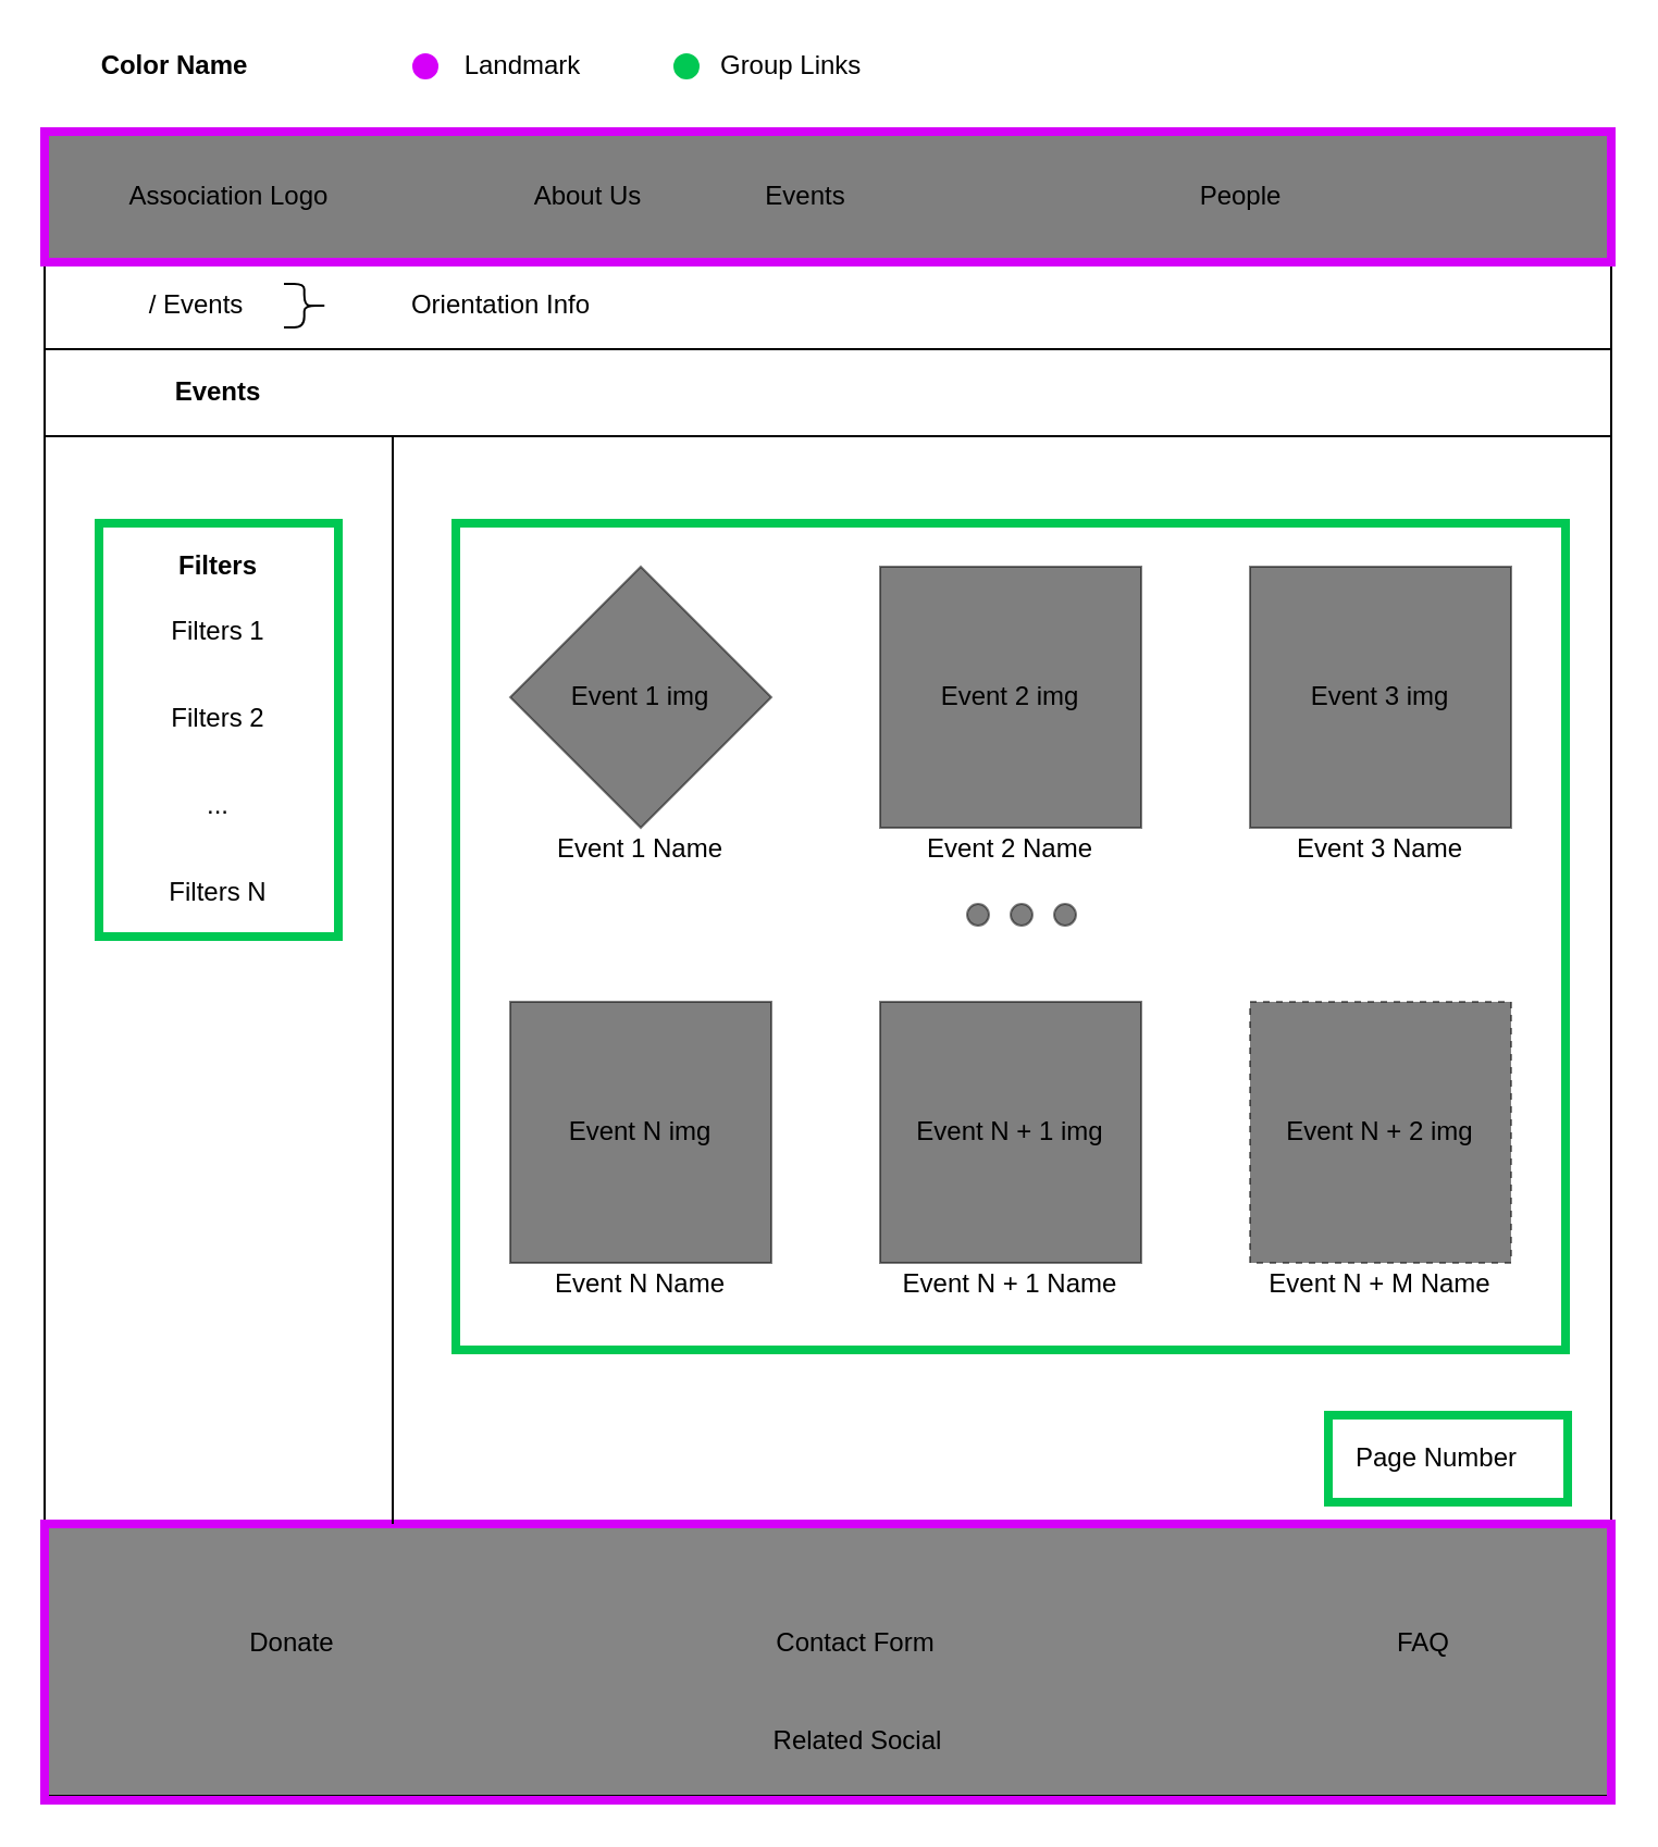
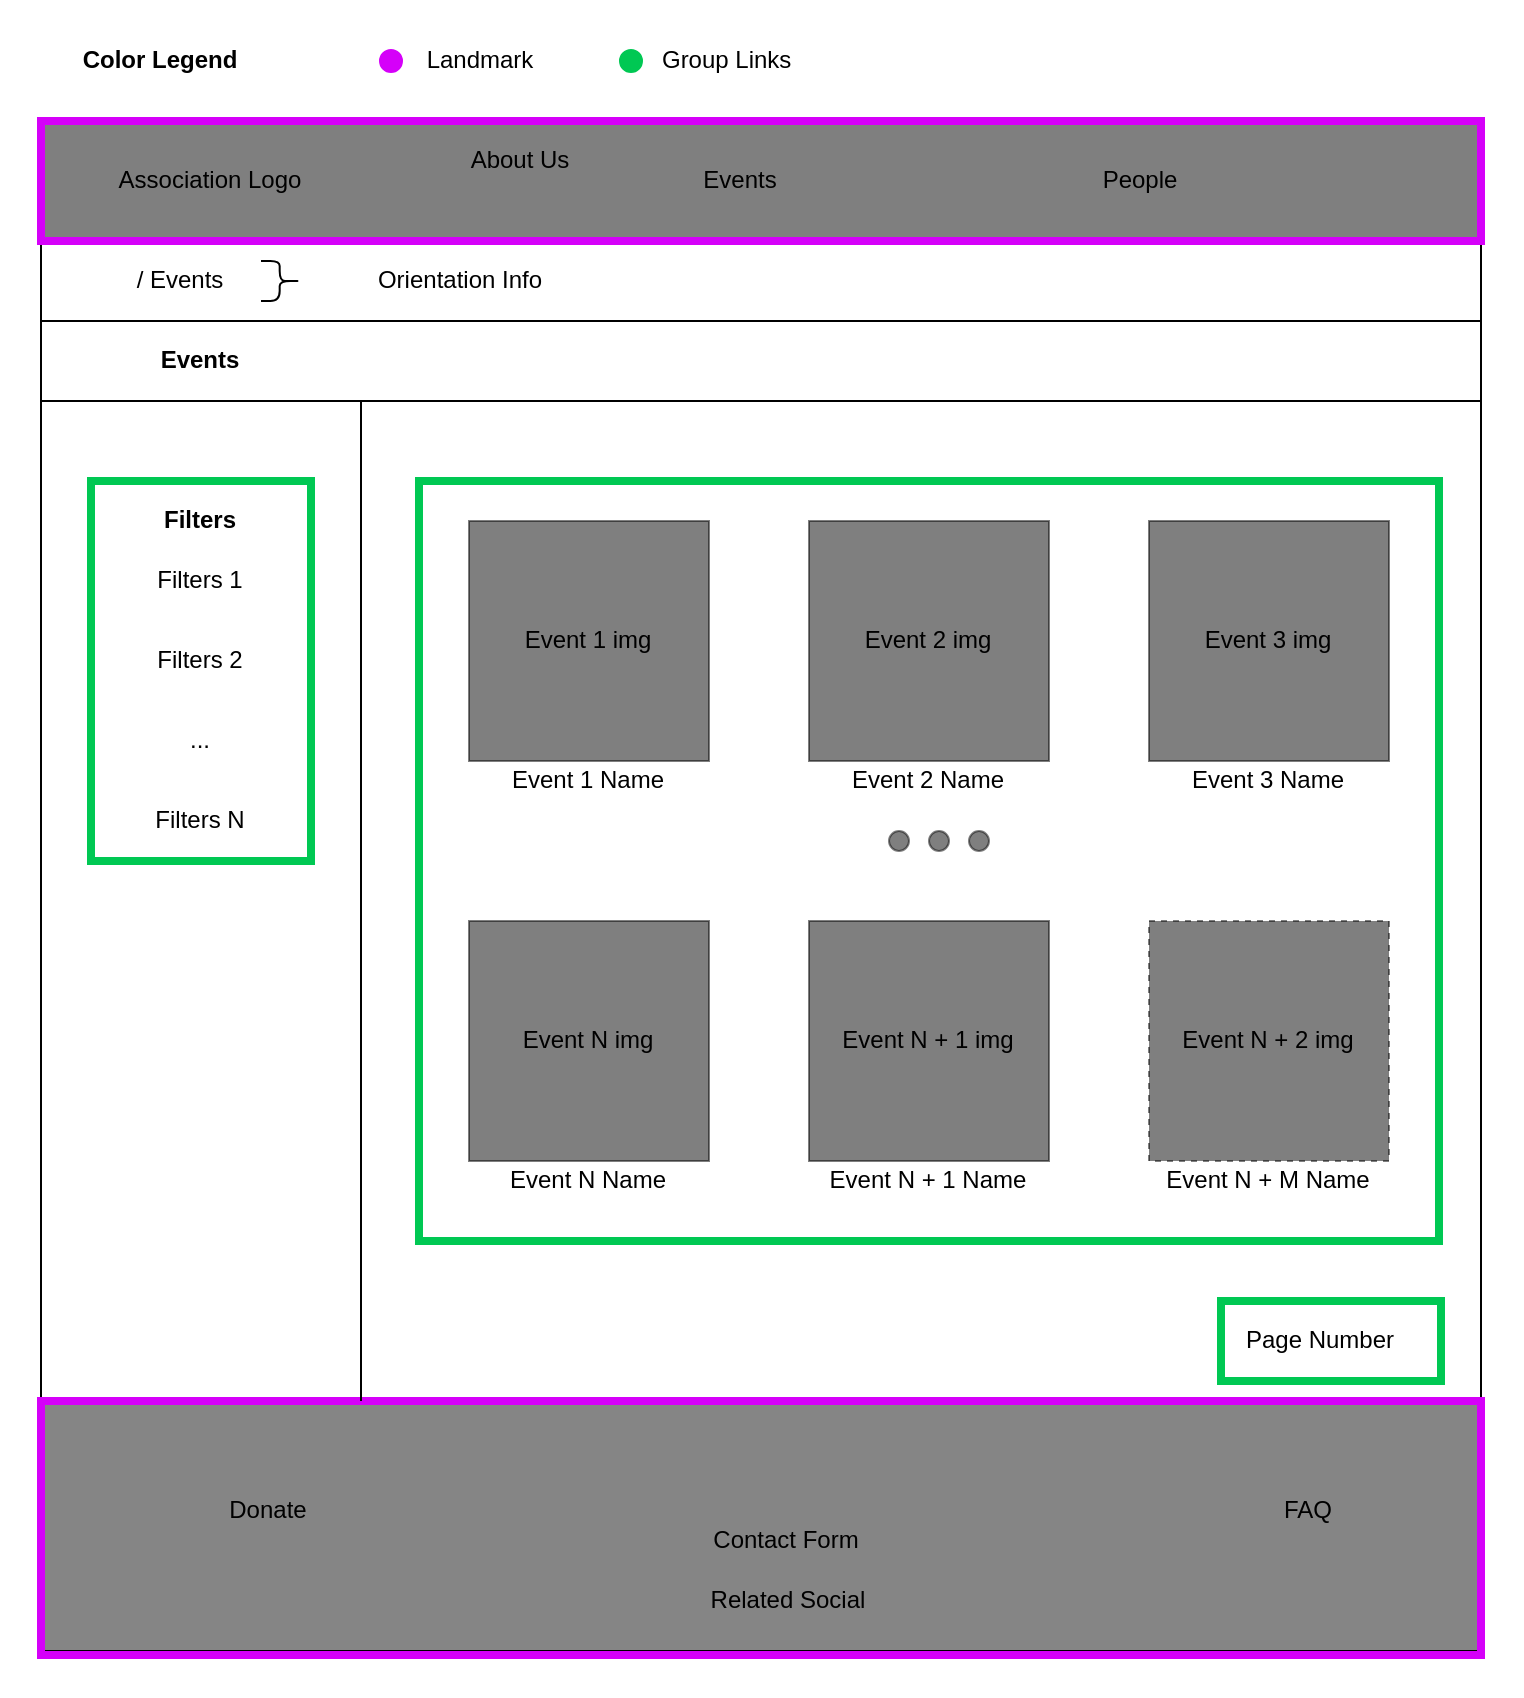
  <mxCell id="0" />
  <mxCell id="1" parent="0" />
  <mxCell id="2" value="&lt;span style=&quot;font-weight: normal&quot;&gt;&lt;font color=&quot;#000000&quot;&gt;&amp;nbsp; Group Links&lt;/font&gt;&lt;/span&gt;" style="text;html=1;strokeColor=none;fillColor=none;align=center;verticalAlign=middle;whiteSpace=wrap;rounded=0;fontColor=#00C853;fontStyle=1" parent="1" vertex="1"><mxGeometry x="300" width="120" height="20" as="geometry" y="20" /></mxCell>
  <mxCell id="3" value="" style="rounded=0;whiteSpace=wrap;html=1;fillColor=none;strokeColor=#00C853;strokeWidth=4;" parent="1" vertex="1"><mxGeometry x="209" y="240" width="510" height="380" as="geometry" /></mxCell>
  <mxCell id="4" value="" style="rounded=0;whiteSpace=wrap;html=1;fillColor=#000000;gradientColor=none;opacity=50;" parent="1" vertex="1"><mxGeometry x="20" y="60" width="720" height="60" as="geometry" /></mxCell>
  <mxCell id="5" value="Association Logo" style="text;html=1;strokeColor=none;fillColor=none;align=center;verticalAlign=middle;whiteSpace=wrap;rounded=0;" parent="1" vertex="1"><mxGeometry x="40" y="80" width="130" height="20" as="geometry" /></mxCell>
- <mxCell id="6" value="About Us" style="text;html=1;strokeColor=none;fillColor=none;align=center;verticalAlign=middle;whiteSpace=wrap;rounded=0;" parent="1" vertex="1"><mxGeometry x="220" y="80" width="100" height="20" as="geometry" /></mxCell>
+ <mxCell id="6" value="About Us" style="text;html=1;strokeColor=none;fillColor=none;align=center;verticalAlign=middle;whiteSpace=wrap;rounded=0;" parent="1" vertex="1"><mxGeometry x="210" y="70" width="100" height="20" as="geometry" /></mxCell>
  <mxCell id="7" value="Events" style="text;html=1;strokeColor=none;fillColor=none;align=center;verticalAlign=middle;whiteSpace=wrap;rounded=0;" parent="1" vertex="1"><mxGeometry x="320" y="80" width="100" height="20" as="geometry" /></mxCell>
  <mxCell id="8" value="People" style="text;html=1;strokeColor=none;fillColor=none;align=center;verticalAlign=middle;whiteSpace=wrap;rounded=0;" parent="1" vertex="1"><mxGeometry x="520" y="80" width="100" height="20" as="geometry" /></mxCell>
  <mxCell id="9" value="&lt;span style=&quot;font-weight: normal&quot;&gt;&lt;font color=&quot;#000000&quot;&gt;Landmark&lt;/font&gt;&lt;/span&gt;" style="text;html=1;strokeColor=none;fillColor=none;align=center;verticalAlign=middle;whiteSpace=wrap;rounded=0;fontColor=#00C853;fontStyle=1" parent="1" vertex="1"><mxGeometry x="180" width="120" height="20" as="geometry" y="20" /></mxCell>
  <mxCell id="10" value="" style="rounded=0;whiteSpace=wrap;html=1;fillColor=#858585;gradientColor=none;" parent="1" vertex="1"><mxGeometry x="20" y="700" width="720" height="125" as="geometry" /></mxCell>
  <mxCell id="11" value="Related Social" style="text;html=1;strokeColor=none;fillColor=none;align=center;verticalAlign=middle;whiteSpace=wrap;rounded=0;" parent="1" vertex="1"><mxGeometry x="329" y="790" width="130" height="20" as="geometry" /></mxCell>
- <mxCell id="12" value="Contact Form" style="text;html=1;strokeColor=none;fillColor=none;align=center;verticalAlign=middle;whiteSpace=wrap;rounded=0;" parent="1" vertex="1"><mxGeometry x="328" y="745" width="130" height="20" as="geometry" /></mxCell>
+ <mxCell id="12" value="Contact Form" style="text;html=1;strokeColor=none;fillColor=none;align=center;verticalAlign=middle;whiteSpace=wrap;rounded=0;" parent="1" vertex="1"><mxGeometry x="328" y="760" width="130" height="20" as="geometry" /></mxCell>
  <mxCell id="13" value="FAQ" style="text;html=1;strokeColor=none;fillColor=none;align=center;verticalAlign=middle;whiteSpace=wrap;rounded=0;" parent="1" vertex="1"><mxGeometry x="589" y="745" width="130" height="20" as="geometry" /></mxCell>
  <mxCell id="14" value="Donate" style="text;html=1;strokeColor=none;fillColor=none;align=center;verticalAlign=middle;whiteSpace=wrap;rounded=0;" parent="1" vertex="1"><mxGeometry x="69" y="745" width="130" height="20" as="geometry" /></mxCell>
  <mxCell id="15" value="" style="endArrow=none;html=1;entryX=0;entryY=1;entryDx=0;entryDy=0;exitX=0;exitY=0;exitDx=0;exitDy=0;" parent="1" source="10" target="4" edge="1"><mxGeometry width="50" height="50" relative="1" as="geometry"><mxPoint x="20" y="300" as="sourcePoint" /><mxPoint x="80" y="160" as="targetPoint" /></mxGeometry></mxCell>
  <mxCell id="16" value="" style="endArrow=none;html=1;entryX=0;entryY=1;entryDx=0;entryDy=0;exitX=1;exitY=0;exitDx=0;exitDy=0;" parent="1" source="18" edge="1"><mxGeometry width="50" height="50" relative="1" as="geometry"><mxPoint x="740" y="540" as="sourcePoint" /><mxPoint x="740" y="120" as="targetPoint" /></mxGeometry></mxCell>
  <mxCell id="17" value="" style="rounded=0;whiteSpace=wrap;html=1;fillColor=none;strokeColor=#D500F9;strokeWidth=4;" parent="1" vertex="1"><mxGeometry x="20" y="60" width="720" height="60" as="geometry" /></mxCell>
  <mxCell id="18" value="" style="rounded=0;whiteSpace=wrap;html=1;fillColor=none;strokeColor=#D500F9;strokeWidth=4;" parent="1" vertex="1"><mxGeometry x="20" y="700" width="720" height="127" as="geometry" /></mxCell>
  <mxCell id="19" value="" style="endArrow=none;html=1;fontColor=#FF5131;" parent="1" edge="1"><mxGeometry width="50" height="50" relative="1" as="geometry"><mxPoint x="20" y="160" as="sourcePoint" /><mxPoint x="740" y="160" as="targetPoint" /></mxGeometry></mxCell>
  <mxCell id="20" value="/ Events" style="text;html=1;strokeColor=none;fillColor=none;align=center;verticalAlign=middle;whiteSpace=wrap;rounded=0;fontColor=#000000;opacity=50;" parent="1" vertex="1"><mxGeometry x="40" y="130" width="100" height="20" as="geometry" /></mxCell>
  <mxCell id="21" value="Events" style="text;html=1;strokeColor=none;fillColor=none;align=center;verticalAlign=middle;whiteSpace=wrap;rounded=0;fontColor=#000000;opacity=50;fontStyle=1" parent="1" vertex="1"><mxGeometry x="20" y="170" width="160" height="20" as="geometry" /></mxCell>
  <mxCell id="22" value="" style="shape=curlyBracket;whiteSpace=wrap;html=1;rounded=1;strokeColor=#000000;strokeWidth=1;fillColor=#000000;gradientColor=none;fontColor=#000000;rotation=-180;size=0.533;" parent="1" vertex="1"><mxGeometry x="130" y="130" width="20" height="20" as="geometry" /></mxCell>
  <mxCell id="23" value="Orientation Info" style="text;html=1;strokeColor=none;fillColor=none;align=center;verticalAlign=middle;whiteSpace=wrap;rounded=0;fontColor=#000000;opacity=50;" parent="1" vertex="1"><mxGeometry x="160" y="130" width="140" height="20" as="geometry" /></mxCell>
  <mxCell id="24" value="" style="endArrow=none;html=1;fontColor=#FF5131;" parent="1" edge="1"><mxGeometry width="50" height="50" relative="1" as="geometry"><mxPoint x="20" y="200" as="sourcePoint" /><mxPoint x="740" y="200" as="targetPoint" /></mxGeometry></mxCell>
  <mxCell id="25" value="Event 2 img" style="rounded=0;whiteSpace=wrap;html=1;strokeColor=#000000;strokeWidth=1;fillColor=#000000;gradientColor=none;fontColor=#000000;opacity=50;" parent="1" vertex="1"><mxGeometry x="404" y="260" width="120" height="120" as="geometry" /></mxCell>
  <mxCell id="26" value="Event 3 img" style="rounded=0;whiteSpace=wrap;html=1;strokeColor=#000000;strokeWidth=1;fillColor=#000000;gradientColor=none;fontColor=#000000;opacity=50;" parent="1" vertex="1"><mxGeometry x="574" y="260" width="120" height="120" as="geometry" /></mxCell>
  <mxCell id="27" value="Event N + 1 img" style="rounded=0;whiteSpace=wrap;html=1;strokeColor=#000000;strokeWidth=1;fillColor=#000000;gradientColor=none;fontColor=#000000;opacity=50;" parent="1" vertex="1"><mxGeometry x="404" y="460" width="120" height="120" as="geometry" /></mxCell>
  <mxCell id="28" value="" style="ellipse;whiteSpace=wrap;html=1;aspect=fixed;strokeColor=#000000;strokeWidth=1;fillColor=#000000;gradientColor=none;fontColor=#000000;opacity=50;" parent="1" vertex="1"><mxGeometry x="444" y="415" width="10" height="10" as="geometry" /></mxCell>
  <mxCell id="29" value="" style="ellipse;whiteSpace=wrap;html=1;aspect=fixed;strokeColor=#000000;strokeWidth=1;fillColor=#000000;gradientColor=none;fontColor=#000000;opacity=50;" parent="1" vertex="1"><mxGeometry x="464" y="415" width="10" height="10" as="geometry" /></mxCell>
  <mxCell id="30" value="" style="ellipse;whiteSpace=wrap;html=1;aspect=fixed;strokeColor=#000000;strokeWidth=1;fillColor=#000000;gradientColor=none;fontColor=#000000;opacity=50;" parent="1" vertex="1"><mxGeometry x="484" y="415" width="10" height="10" as="geometry" /></mxCell>
  <mxCell id="31" value="Event N + 2 img" style="rounded=0;whiteSpace=wrap;html=1;strokeColor=#000000;strokeWidth=1;fillColor=#000000;gradientColor=none;fontColor=#000000;opacity=50;dashed=1;" parent="1" vertex="1"><mxGeometry x="574" y="460" width="120" height="120" as="geometry" /></mxCell>
  <mxCell id="32" value="Page Number" style="text;html=1;strokeColor=none;fillColor=none;align=center;verticalAlign=middle;whiteSpace=wrap;rounded=0;fontColor=#000000;opacity=50;" parent="1" vertex="1"><mxGeometry x="620" y="660" width="80" height="20" as="geometry" /></mxCell>
  <mxCell id="33" value="" style="rounded=0;whiteSpace=wrap;html=1;fillColor=none;strokeColor=#00C853;strokeWidth=4;" parent="1" vertex="1"><mxGeometry x="610" y="650" width="110" height="40" as="geometry" /></mxCell>
- <mxCell id="34" value="Color Name" style="text;html=1;strokeColor=none;fillColor=none;align=center;verticalAlign=middle;whiteSpace=wrap;rounded=0;fontColor=#000000;opacity=50;fontStyle=1" parent="1" vertex="1"><mxGeometry x="20" width="120" height="20" as="geometry" y="20" /></mxCell>
+ <mxCell id="34" value="Color Legend" style="text;html=1;strokeColor=none;fillColor=none;align=center;verticalAlign=middle;whiteSpace=wrap;rounded=0;fontColor=#000000;opacity=50;fontStyle=1" parent="1" vertex="1"><mxGeometry x="20" width="120" height="20" as="geometry" y="20" /></mxCell>
  <mxCell id="35" value="" style="ellipse;whiteSpace=wrap;html=1;aspect=fixed;strokeColor=#D500F9;strokeWidth=2;fillColor=#d500f9;gradientColor=none;fontColor=#000000;align=center;" parent="1" vertex="1"><mxGeometry x="190" y="25" width="10" height="10" as="geometry" /></mxCell>
  <mxCell id="36" value="" style="ellipse;whiteSpace=wrap;html=1;aspect=fixed;strokeColor=#00C853;strokeWidth=2;fillColor=#00C853;gradientColor=none;fontColor=#000000;align=center;" parent="1" vertex="1"><mxGeometry x="310" y="25" width="10" height="10" as="geometry" /></mxCell>
- <mxCell id="37" value="Event 1 img" style="rhombus;whiteSpace=wrap;html=1;strokeColor=#000000;strokeWidth=1;fillColor=#000000;gradientColor=none;fontColor=#000000;opacity=50;" parent="1" vertex="1"><mxGeometry x="234" y="260" width="120" height="120" as="geometry" /></mxCell>
+ <mxCell id="37" value="Event 1 img" style="rounded=0;whiteSpace=wrap;html=1;strokeColor=#000000;strokeWidth=1;fillColor=#000000;gradientColor=none;fontColor=#000000;opacity=50;" parent="1" vertex="1"><mxGeometry x="234" y="260" width="120" height="120" as="geometry" /></mxCell>
  <mxCell id="38" value="Event N img" style="rounded=0;whiteSpace=wrap;html=1;strokeColor=#000000;strokeWidth=1;fillColor=#000000;gradientColor=none;fontColor=#000000;opacity=50;" parent="1" vertex="1"><mxGeometry x="234" y="460" width="120" height="120" as="geometry" /></mxCell>
  <mxCell id="39" value="Event 1 Name" style="text;html=1;strokeColor=none;fillColor=none;align=center;verticalAlign=middle;whiteSpace=wrap;rounded=0;" vertex="1" parent="1"><mxGeometry x="234" y="380" width="120" height="20" as="geometry" /></mxCell>
  <mxCell id="40" value="Event 2 Name" style="text;html=1;strokeColor=none;fillColor=none;align=center;verticalAlign=middle;whiteSpace=wrap;rounded=0;" vertex="1" parent="1"><mxGeometry x="404" y="380" width="120" height="20" as="geometry" /></mxCell>
  <mxCell id="41" value="Event 3 Name" style="text;html=1;strokeColor=none;fillColor=none;align=center;verticalAlign=middle;whiteSpace=wrap;rounded=0;" vertex="1" parent="1"><mxGeometry x="574" y="380" width="120" height="20" as="geometry" /></mxCell>
  <mxCell id="42" value="Event N Name" style="text;html=1;strokeColor=none;fillColor=none;align=center;verticalAlign=middle;whiteSpace=wrap;rounded=0;" vertex="1" parent="1"><mxGeometry x="234" y="580" width="120" height="20" as="geometry" /></mxCell>
  <mxCell id="43" value="Event N + 1 Name" style="text;html=1;strokeColor=none;fillColor=none;align=center;verticalAlign=middle;whiteSpace=wrap;rounded=0;" vertex="1" parent="1"><mxGeometry x="404" y="580" width="120" height="20" as="geometry" /></mxCell>
  <mxCell id="44" value="Event N + M Name" style="text;html=1;strokeColor=none;fillColor=none;align=center;verticalAlign=middle;whiteSpace=wrap;rounded=0;" vertex="1" parent="1"><mxGeometry x="574" y="580" width="120" height="20" as="geometry" /></mxCell>
  <mxCell id="45" value="" style="endArrow=none;html=1;" edge="1" parent="1"><mxGeometry width="50" height="50" relative="1" as="geometry"><mxPoint x="180" y="700" as="sourcePoint" /><mxPoint x="180" y="200" as="targetPoint" /></mxGeometry></mxCell>
  <mxCell id="46" value="Filters" style="text;html=1;strokeColor=none;fillColor=none;align=center;verticalAlign=middle;whiteSpace=wrap;rounded=0;fontColor=#000000;opacity=50;fontStyle=1" vertex="1" parent="1"><mxGeometry x="20" y="250" width="160" height="20" as="geometry" /></mxCell>
  <mxCell id="47" value="&lt;span style=&quot;font-weight: normal&quot;&gt;Filters 1&lt;/span&gt;" style="text;html=1;strokeColor=none;fillColor=none;align=center;verticalAlign=middle;whiteSpace=wrap;rounded=0;fontColor=#000000;opacity=50;fontStyle=1" vertex="1" parent="1"><mxGeometry x="20" y="280" width="160" height="20" as="geometry" /></mxCell>
  <mxCell id="48" value="&lt;span style=&quot;font-weight: normal&quot;&gt;Filters 2&lt;/span&gt;" style="text;html=1;strokeColor=none;fillColor=none;align=center;verticalAlign=middle;whiteSpace=wrap;rounded=0;fontColor=#000000;opacity=50;fontStyle=1" vertex="1" parent="1"><mxGeometry x="20" y="320" width="160" height="20" as="geometry" /></mxCell>
  <mxCell id="49" value="&lt;span style=&quot;font-weight: normal&quot;&gt;Filters N&lt;/span&gt;" style="text;html=1;strokeColor=none;fillColor=none;align=center;verticalAlign=middle;whiteSpace=wrap;rounded=0;fontColor=#000000;opacity=50;fontStyle=1" vertex="1" parent="1"><mxGeometry x="20" y="400" width="160" height="20" as="geometry" /></mxCell>
  <mxCell id="50" value="&lt;span style=&quot;font-weight: 400&quot;&gt;...&lt;/span&gt;" style="text;html=1;strokeColor=none;fillColor=none;align=center;verticalAlign=middle;whiteSpace=wrap;rounded=0;fontColor=#000000;opacity=50;fontStyle=1" vertex="1" parent="1"><mxGeometry x="20" y="360" width="160" height="20" as="geometry" /></mxCell>
  <mxCell id="51" value="" style="rounded=0;whiteSpace=wrap;html=1;fillColor=none;strokeColor=#00C853;strokeWidth=4;" vertex="1" parent="1"><mxGeometry x="45" y="240" width="110" height="190" as="geometry" /></mxCell>
